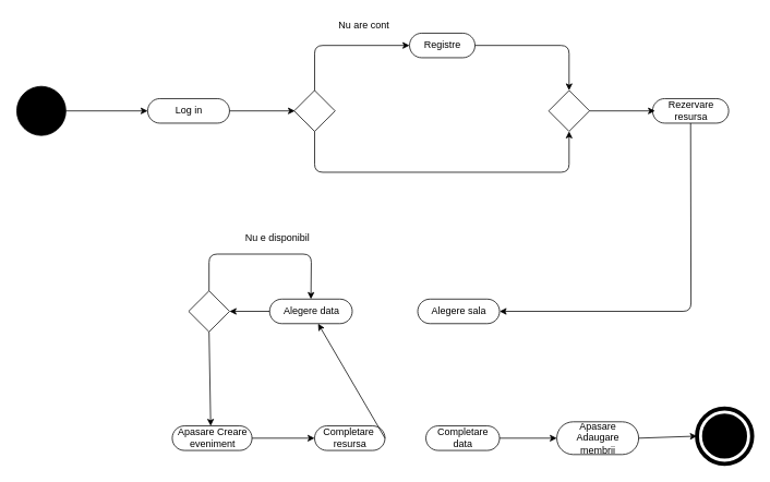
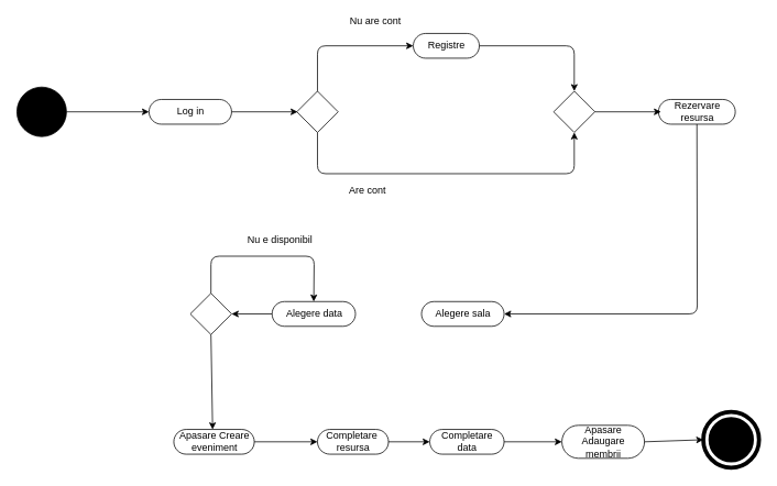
  <mxCell id="0" />
  <mxCell id="1" parent="0" />
  <mxCell id="2" value="" style="endArrow=classic;html=1;exitX=1;exitY=0.5;exitDx=0;exitDy=0;" edge="1" parent="1"><mxGeometry width="50" height="50" relative="1" as="geometry"><mxPoint x="80" y="135" as="sourcePoint" /><mxPoint x="180" y="135" as="targetPoint" /></mxGeometry></mxCell>
  <mxCell id="3" value="Log in" style="html=1;dashed=0;whitespace=wrap;shape=mxgraph.dfd.start;strokeColor=#000000;fillColor=none;" vertex="1" parent="1"><mxGeometry x="180" y="120" width="100" height="30" as="geometry" /></mxCell>
  <mxCell id="4" value="" style="endArrow=classic;html=1;exitX=1;exitY=0.5;exitDx=0;exitDy=0;exitPerimeter=0;" edge="1" parent="1" source="3"><mxGeometry width="50" height="50" relative="1" as="geometry"><mxPoint x="350" y="310" as="sourcePoint" /><mxPoint x="360" y="135" as="targetPoint" /></mxGeometry></mxCell>
  <mxCell id="5" value="" style="rhombus;whiteSpace=wrap;html=1;strokeColor=#000000;fillColor=none;" vertex="1" parent="1"><mxGeometry x="359" y="110" width="50" height="50" as="geometry" /></mxCell>
  <mxCell id="6" value="Registre" style="html=1;dashed=0;whitespace=wrap;shape=mxgraph.dfd.start;strokeColor=#000000;fillColor=none;" vertex="1" parent="1"><mxGeometry x="500" y="40" width="80" height="30" as="geometry" /></mxCell>
  <mxCell id="7" value="" style="rhombus;whiteSpace=wrap;html=1;strokeColor=#000000;fillColor=none;" vertex="1" parent="1"><mxGeometry x="670" y="110" width="50" height="50" as="geometry" /></mxCell>
  <mxCell id="8" value="" style="endArrow=classic;html=1;exitX=0.5;exitY=1;exitDx=0;exitDy=0;entryX=0.5;entryY=1;entryDx=0;entryDy=0;edgeStyle=orthogonalEdgeStyle;" edge="1" parent="1" source="5" target="7"><mxGeometry width="50" height="50" relative="1" as="geometry"><mxPoint x="480" y="200" as="sourcePoint" /><mxPoint x="740" y="190" as="targetPoint" /><Array as="points"><mxPoint x="384" y="210" /><mxPoint x="695" y="210" /></Array></mxGeometry></mxCell>
  <mxCell id="9" value="" style="endArrow=classic;html=1;exitX=0.5;exitY=0;exitDx=0;exitDy=0;entryX=0;entryY=0.5;entryDx=0;entryDy=0;entryPerimeter=0;edgeStyle=orthogonalEdgeStyle;" edge="1" parent="1" source="5" target="6"><mxGeometry width="50" height="50" relative="1" as="geometry"><mxPoint x="370" y="290" as="sourcePoint" /><mxPoint x="420" y="30" as="targetPoint" /></mxGeometry></mxCell>
  <mxCell id="10" value="" style="endArrow=classic;html=1;exitX=1;exitY=0.5;exitDx=0;exitDy=0;exitPerimeter=0;entryX=0.5;entryY=0;entryDx=0;entryDy=0;edgeStyle=orthogonalEdgeStyle;" edge="1" parent="1" source="6" target="7"><mxGeometry width="50" height="50" relative="1" as="geometry"><mxPoint x="600" y="60" as="sourcePoint" /><mxPoint x="700" y="30" as="targetPoint" /></mxGeometry></mxCell>
  <mxCell id="11" value="" style="endArrow=classic;html=1;exitX=1;exitY=0.5;exitDx=0;exitDy=0;" edge="1" parent="1" source="7"><mxGeometry width="50" height="50" relative="1" as="geometry"><mxPoint x="720" y="180" as="sourcePoint" /><mxPoint x="800" y="135" as="targetPoint" /></mxGeometry></mxCell>
  <mxCell id="12" value="Rezervare&lt;br&gt;resursa" style="html=1;dashed=0;whitespace=wrap;shape=mxgraph.dfd.start;strokeColor=#000000;fillColor=none;" vertex="1" parent="1"><mxGeometry x="797" y="120" width="93" height="30" as="geometry" /></mxCell>
  <mxCell id="13" value="" style="rhombus;whiteSpace=wrap;html=1;strokeColor=#000000;fillColor=none;" vertex="1" parent="1"><mxGeometry x="230" y="355" width="50" height="50" as="geometry" /></mxCell>
  <mxCell id="14" value="Alegere data" style="html=1;dashed=0;whitespace=wrap;shape=mxgraph.dfd.start;strokeColor=#000000;fillColor=none;" vertex="1" parent="1"><mxGeometry x="329" y="365" width="101" height="30" as="geometry" /></mxCell>
  <mxCell id="15" value="Alegere sala" style="html=1;dashed=0;whitespace=wrap;shape=mxgraph.dfd.start;strokeColor=#000000;fillColor=none;" vertex="1" parent="1"><mxGeometry x="510" y="365" width="100" height="30" as="geometry" /></mxCell>
  <mxCell id="16" value="" style="endArrow=classic;html=1;exitX=0.5;exitY=0;exitDx=0;exitDy=0;entryX=0.5;entryY=0.5;entryDx=0;entryDy=-15;entryPerimeter=0;" edge="1" parent="1" source="13" target="14"><mxGeometry width="50" height="50" relative="1" as="geometry"><mxPoint x="220" y="310" as="sourcePoint" /><mxPoint x="360" y="310" as="targetPoint" /><Array as="points"><mxPoint x="255" y="310" /><mxPoint x="380" y="310" /></Array></mxGeometry></mxCell>
  <mxCell id="17" value="" style="endArrow=classic;html=1;exitX=0;exitY=0.5;exitDx=0;exitDy=0;exitPerimeter=0;entryX=1;entryY=0.5;entryDx=0;entryDy=0;" edge="1" parent="1" source="14" target="13"><mxGeometry width="50" height="50" relative="1" as="geometry"><mxPoint x="300" y="450" as="sourcePoint" /><mxPoint x="350" y="400" as="targetPoint" /></mxGeometry></mxCell>
  <mxCell id="18" value="" style="endArrow=classic;html=1;exitX=0.5;exitY=0.5;exitDx=0;exitDy=15;exitPerimeter=0;entryX=1;entryY=0.5;entryDx=0;entryDy=0;entryPerimeter=0;" edge="1" parent="1" source="12" target="15"><mxGeometry width="50" height="50" relative="1" as="geometry"><mxPoint x="810" y="290" as="sourcePoint" /><mxPoint x="844" y="380" as="targetPoint" /><Array as="points"><mxPoint x="844" y="380" /></Array></mxGeometry></mxCell>
  <mxCell id="19" value="Apasare Creare&lt;br&gt;eveniment" style="html=1;dashed=0;whitespace=wrap;shape=mxgraph.dfd.start;strokeColor=#000000;fillColor=none;" vertex="1" parent="1"><mxGeometry x="210" y="520" width="97.5" height="30" as="geometry" /></mxCell>
  <mxCell id="20" value="" style="endArrow=classic;html=1;exitX=0.5;exitY=1;exitDx=0;exitDy=0;" edge="1" parent="1" source="13"><mxGeometry width="50" height="50" relative="1" as="geometry"><mxPoint x="250" y="480" as="sourcePoint" /><mxPoint x="257" y="520" as="targetPoint" /><Array as="points" /></mxGeometry></mxCell>
  <mxCell id="21" value="Completare&amp;nbsp;&lt;br&gt;resursa" style="html=1;dashed=0;whitespace=wrap;shape=mxgraph.dfd.start;strokeColor=#000000;fillColor=none;" vertex="1" parent="1"><mxGeometry x="384" y="520" width="86" height="30" as="geometry" /></mxCell>
  <mxCell id="22" value="" style="endArrow=classic;html=1;exitX=1;exitY=0.5;exitDx=0;exitDy=0;exitPerimeter=0;entryX=0;entryY=0.5;entryDx=0;entryDy=0;entryPerimeter=0;" edge="1" parent="1" source="19" target="21"><mxGeometry width="50" height="50" relative="1" as="geometry"><mxPoint x="330" y="570" as="sourcePoint" /><mxPoint x="380" y="520" as="targetPoint" /></mxGeometry></mxCell>
  <mxCell id="23" value="Completare &lt;br&gt;data" style="html=1;dashed=0;whitespace=wrap;shape=mxgraph.dfd.start;strokeColor=#000000;fillColor=none;" vertex="1" parent="1"><mxGeometry x="520" y="520" width="90" height="30" as="geometry" /></mxCell>
- <mxCell id="24" value="" style="endArrow=classic;html=1;exitX=1;exitY=0.5;exitDx=0;exitDy=0;exitPerimeter=0;" edge="1" parent="1" source="21" target="14"><mxGeometry width="50" height="50" relative="1" as="geometry"><mxPoint x="480" y="560" as="sourcePoint" /><mxPoint x="530" y="510" as="targetPoint" /></mxGeometry></mxCell>
+ <mxCell id="24" value="" style="endArrow=classic;html=1;exitX=1;exitY=0.5;exitDx=0;exitDy=0;exitPerimeter=0;entryX=0;entryY=0.5;entryDx=0;entryDy=0;entryPerimeter=0;" edge="1" parent="1" source="21" target="23"><mxGeometry width="50" height="50" relative="1" as="geometry"><mxPoint x="480" y="560" as="sourcePoint" /><mxPoint x="530" y="510" as="targetPoint" /></mxGeometry></mxCell>
  <mxCell id="25" value="Apasare&lt;br&gt;Adaugare&lt;br&gt;membrii" style="html=1;dashed=0;whitespace=wrap;shape=mxgraph.dfd.start;strokeColor=#000000;fillColor=none;" vertex="1" parent="1"><mxGeometry x="680" y="515" width="100" height="40" as="geometry" /></mxCell>
  <mxCell id="26" value="" style="endArrow=classic;html=1;exitX=1;exitY=0.5;exitDx=0;exitDy=0;exitPerimeter=0;entryX=0;entryY=0.5;entryDx=0;entryDy=0;entryPerimeter=0;" edge="1" parent="1" source="23" target="25"><mxGeometry width="50" height="50" relative="1" as="geometry"><mxPoint x="620" y="560" as="sourcePoint" /><mxPoint x="670" y="510" as="targetPoint" /></mxGeometry></mxCell>
  <mxCell id="27" value="" style="shape=ellipse;html=1;dashed=0;whitespace=wrap;aspect=fixed;perimeter=ellipsePerimeter;strokeColor=#000000;fillColor=#000000;" vertex="1" parent="1"><mxGeometry x="20" y="105" width="60" height="60" as="geometry" /></mxCell>
  <mxCell id="28" value="" style="shape=ellipse;html=1;dashed=0;whitespace=wrap;aspect=fixed;strokeWidth=5;perimeter=ellipsePerimeter;fillColor=#000000;" vertex="1" parent="1"><mxGeometry x="860" y="507.5" width="50" height="50" as="geometry" /></mxCell>
  <mxCell id="29" value="" style="endArrow=classic;html=1;exitX=1;exitY=0.5;exitDx=0;exitDy=0;exitPerimeter=0;entryX=0;entryY=0.5;entryDx=0;entryDy=0;" edge="1" parent="1" source="25" target="30"><mxGeometry width="50" height="50" relative="1" as="geometry"><mxPoint x="800" y="570" as="sourcePoint" /><mxPoint x="850" y="520" as="targetPoint" /></mxGeometry></mxCell>
  <mxCell id="30" value="" style="shape=ellipse;html=1;dashed=0;whitespace=wrap;aspect=fixed;strokeWidth=5;perimeter=ellipsePerimeter;gradientColor=none;fillColor=none;" vertex="1" parent="1"><mxGeometry x="851.25" y="498.75" width="67.5" height="67.5" as="geometry" /></mxCell>
- <mxCell id="31" value="Nu are cont" style="text;html=1;strokeColor=none;fillColor=none;align=center;verticalAlign=middle;whiteSpace=wrap;rounded=0;" vertex="1" parent="1"><mxGeometry x="409" y="20" width="71" height="20" as="geometry" /></mxCell>
+ <mxCell id="31" value="Nu are cont" style="text;html=1;strokeColor=none;fillColor=none;align=center;verticalAlign=middle;whiteSpace=wrap;rounded=0;" vertex="1" parent="1"><mxGeometry x="419" y="15" width="71" height="20" as="geometry" /></mxCell>
+ <mxCell id="32" value="Are cont" style="text;html=1;strokeColor=none;fillColor=none;align=center;verticalAlign=middle;whiteSpace=wrap;rounded=0;" vertex="1" parent="1"><mxGeometry x="411.75" y="220" width="65.5" height="20" as="geometry" /></mxCell>
  <mxCell id="33" value="Nu e disponibil" style="text;html=1;strokeColor=none;fillColor=none;align=center;verticalAlign=middle;whiteSpace=wrap;rounded=0;" vertex="1" parent="1"><mxGeometry x="294" y="280" width="90" height="20" as="geometry" /></mxCell>
